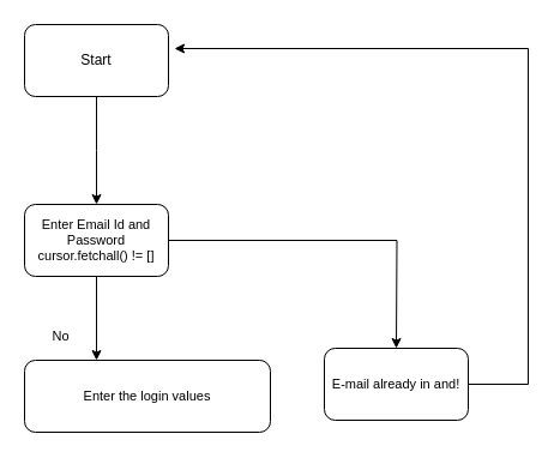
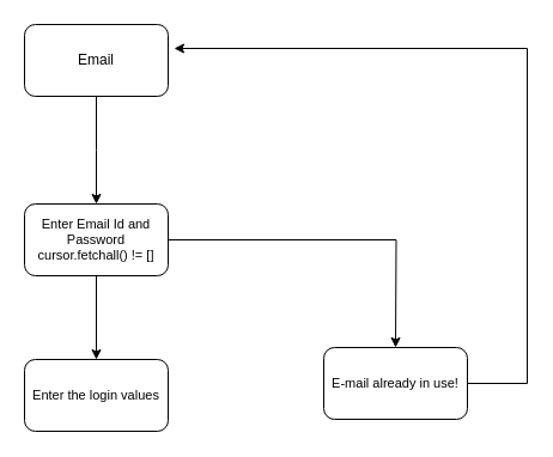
  <mxCell id="0" />
  <mxCell id="1" parent="0" />
  <mxCell id="2" style="edgeStyle=orthogonalEdgeStyle;rounded=0;orthogonalLoop=1;jettySize=auto;html=1;fontSize=11;" edge="1" parent="1" source="3"><mxGeometry relative="1" as="geometry"><mxPoint x="80" y="170" as="targetPoint" /></mxGeometry></mxCell>
- <mxCell id="3" value="Start" style="rounded=1;whiteSpace=wrap;html=1;" vertex="1" parent="1"><mxGeometry x="20" y="20" width="120" height="60" as="geometry" /></mxCell>
+ <mxCell id="3" value="Email" style="rounded=1;whiteSpace=wrap;html=1;" vertex="1" parent="1"><mxGeometry x="20" y="20" width="120" height="60" as="geometry" /></mxCell>
  <mxCell id="4" style="edgeStyle=orthogonalEdgeStyle;rounded=0;orthogonalLoop=1;jettySize=auto;html=1;fontSize=11;" edge="1" parent="1" source="6" target="7"><mxGeometry relative="1" as="geometry"><mxPoint x="80" y="330" as="targetPoint" /><Array as="points"><mxPoint x="80" y="330" /><mxPoint x="80" y="330" /></Array></mxGeometry></mxCell>
  <mxCell id="5" style="edgeStyle=orthogonalEdgeStyle;rounded=0;orthogonalLoop=1;jettySize=auto;html=1;fontSize=11;" edge="1" parent="1" source="6"><mxGeometry relative="1" as="geometry"><mxPoint x="330" y="290" as="targetPoint" /></mxGeometry></mxCell>
  <mxCell id="6" value="Enter Email Id and Password&lt;br&gt;cursor.fetchall() != []" style="rounded=1;whiteSpace=wrap;html=1;fontSize=11;" vertex="1" parent="1"><mxGeometry x="20" y="170" width="120" height="60" as="geometry" /></mxCell>
- <mxCell id="7" value="Enter the login values" style="rounded=1;whiteSpace=wrap;html=1;fontSize=11;" vertex="1" parent="1"><mxGeometry x="20" y="300" width="205" height="60" as="geometry" /></mxCell>
- <mxCell id="8" value="No" style="text;html=1;align=center;verticalAlign=middle;resizable=0;points=[];autosize=1;strokeColor=none;fillColor=none;fontSize=11;" vertex="1" parent="1"><mxGeometry x="35" y="270" width="30" height="20" as="geometry" /></mxCell>
- <mxCell id="9" value="E-mail already in and!" style="rounded=1;whiteSpace=wrap;html=1;fontSize=11;" vertex="1" parent="1"><mxGeometry x="270" y="290" width="120" height="60" as="geometry" /></mxCell>
+ <mxCell id="7" value="Enter the login values" style="rounded=1;whiteSpace=wrap;html=1;fontSize=11;" vertex="1" parent="1"><mxGeometry x="20" y="300" width="120" height="60" as="geometry" /></mxCell>
+ <mxCell id="9" value="E-mail already in use!" style="rounded=1;whiteSpace=wrap;html=1;fontSize=11;" vertex="1" parent="1"><mxGeometry x="270" y="290" width="120" height="60" as="geometry" /></mxCell>
  <mxCell id="10" value="" style="endArrow=classic;html=1;rounded=0;fontSize=11;" edge="1" parent="1"><mxGeometry width="50" height="50" relative="1" as="geometry"><mxPoint x="440" y="40" as="sourcePoint" /><mxPoint x="145" y="40" as="targetPoint" /></mxGeometry></mxCell>
  <mxCell id="11" value="" style="endArrow=none;html=1;rounded=0;fontSize=11;exitX=1;exitY=0.5;exitDx=0;exitDy=0;" edge="1" parent="1" source="9"><mxGeometry width="50" height="50" relative="1" as="geometry"><mxPoint x="390" y="350" as="sourcePoint" /><mxPoint x="440" y="320" as="targetPoint" /></mxGeometry></mxCell>
  <mxCell id="12" value="" style="endArrow=none;html=1;rounded=0;fontSize=11;" edge="1" parent="1"><mxGeometry width="50" height="50" relative="1" as="geometry"><mxPoint x="440" y="320" as="sourcePoint" /><mxPoint x="440" y="40" as="targetPoint" /></mxGeometry></mxCell>
